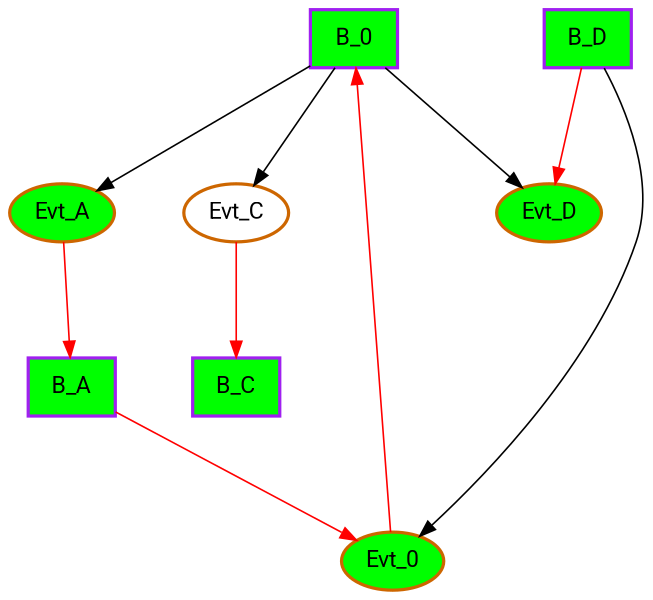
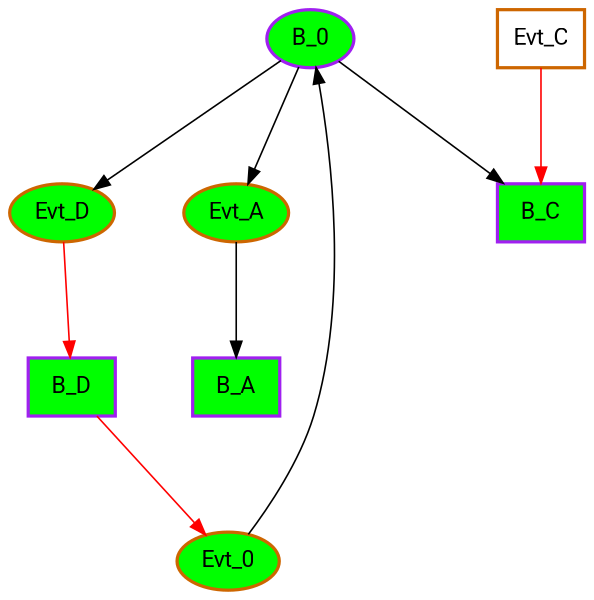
  digraph {
    fontname=Roboto
    mindist=1.0
    nodesep=0.6
    rankdir=TB
    ranksep=1.0
    root=Demo
    node [beamproc=undefined bpentry=false bpexit=false color=purple cpu=1 fillcolor=green flags="0x00002102" fontname=Roboto patentry=false patexit=true pattern=B penwidth=2 shape=rectangle style=filled type=block]
    edge [color=red fontname=Roboto type=defdst]
-   B_0 [flags="0x00108107" pattern=A qhi=false qil=false qlo=true tperiod=1000000000]
+   B_0 [flags="0x00108107" pattern=A qhi=false qil=false qlo=true shape=ellipse tperiod=1000000000]
    Evt_D [beamin=0 bpcstart=0 bpid=8 color=darkorange3 evtno=205 fid=1 gid=5 par="0x0000000000000123" patentry=true patexit=false pattern=D reqnobeam=0 shape=oval sid=2 tef=0 toffs=0 type=tmsg vacc=0]
    Evt_A [beamin=0 bpcstart=0 bpid=8 color=darkorange3 evtno=205 fid=1 gid=5 par="0x0000000000000123" patentry=true patexit=false reqnobeam=0 shape=oval sid=2 tef=0 toffs=0 type=tmsg vacc=0]
-   Evt_C [beamin=0 bpcstart=0 bpid=8 color=darkorange3 evtno=205 fid=1 fillcolor=white flags="0x00002002" gid=5 par="0x0000000000000123" patentry=true patexit=false reqnobeam=0 shape=oval sid=2 tef=0 toffs=0 type=tmsg vacc=0]
+   Evt_C [beamin=0 bpcstart=0 bpid=8 color=darkorange3 evtno=205 fid=1 fillcolor=white flags="0x00002002" gid=5 par="0x0000000000000123" patentry=true patexit=false reqnobeam=0 shape=box sid=2 tef=0 toffs=0 type=tmsg vacc=0]
    B_D [flags="0x00008107" pattern=D qhi=false qil=false qlo=false tperiod=1000000000]
    B_A [flags="0x00008107" qhi=false qil=false qlo=false tperiod=1000000000]
    B_C [flags="0x00008007" qhi=false qil=false qlo=false tperiod=1000000000]
    Evt_0 [beamin=0 bpcstart=0 bpid=8 color=darkorange3 evtno=205 fid=1 gid=5 par="0x0000000000000123" patentry=true patexit=false pattern=A reqnobeam=0 shape=oval sid=2 tef=0 toffs=0 type=tmsg vacc=0]
    B_0 -> Evt_D [color=black type=altdst]
    B_0 -> Evt_A [color=black type=altdst]
-   B_0 -> Evt_C [color=black type=altdst]
-   B_D -> Evt_D
-   Evt_A -> B_A
+   B_0 -> B_C [color=black type=altdst]
+   Evt_D -> B_D
+   Evt_A -> B_A [color=black]
    Evt_C -> B_C
-   B_D -> Evt_0 [color=black]
-   B_A -> Evt_0
-   Evt_0 -> B_0
+   B_D -> Evt_0
+   Evt_0 -> B_0 [color=black]
  }
